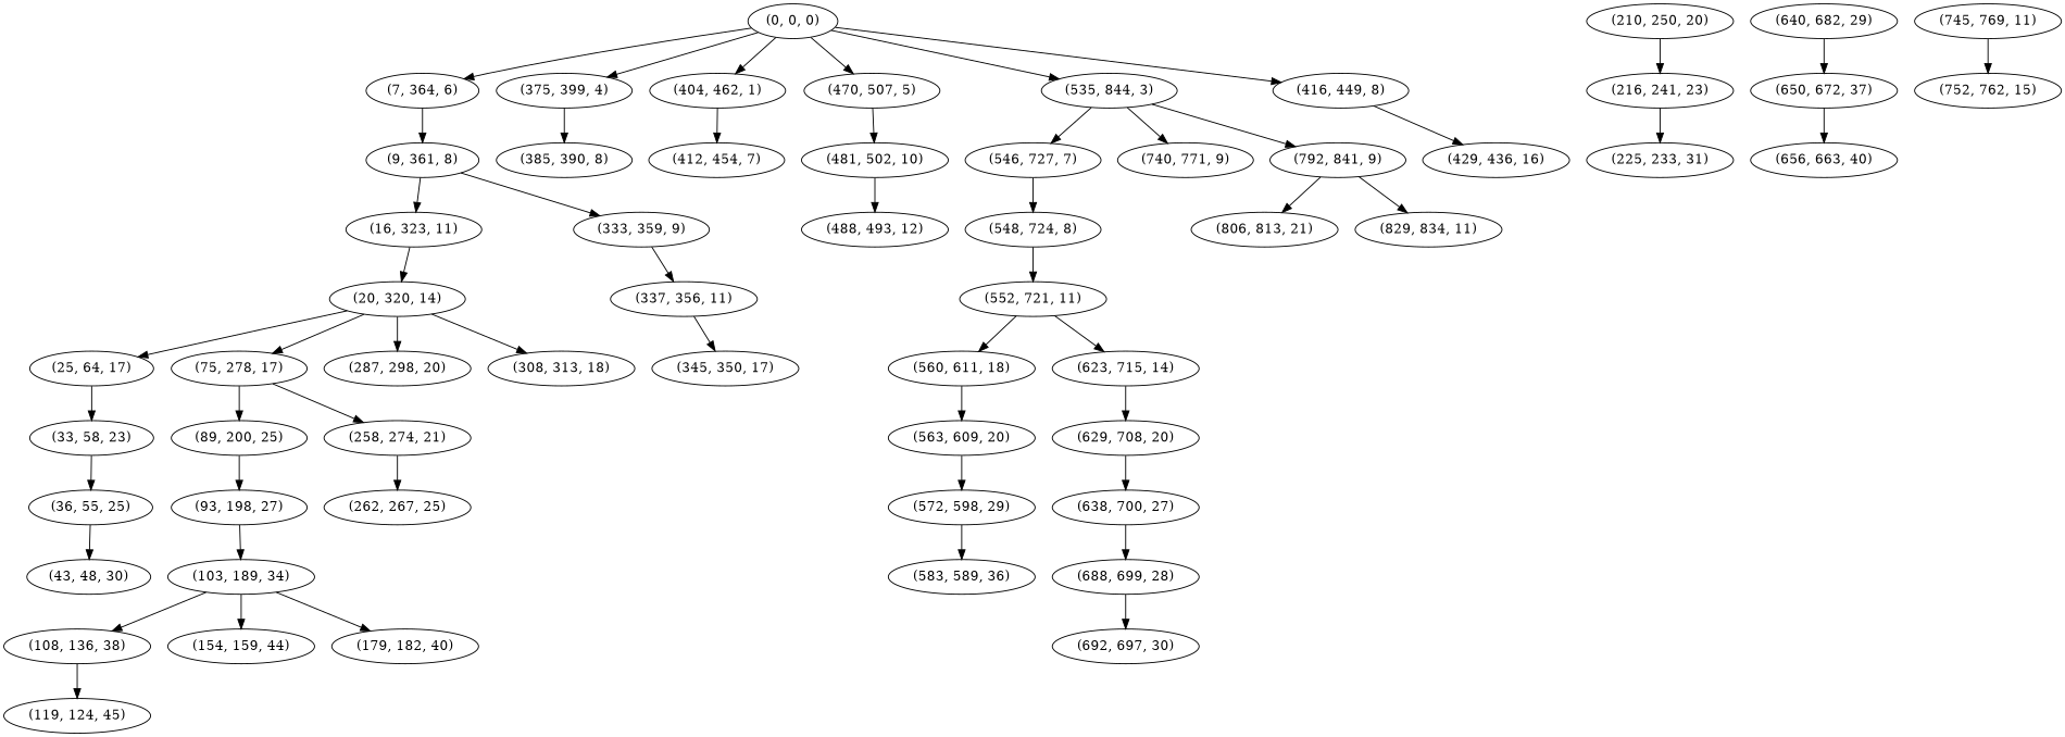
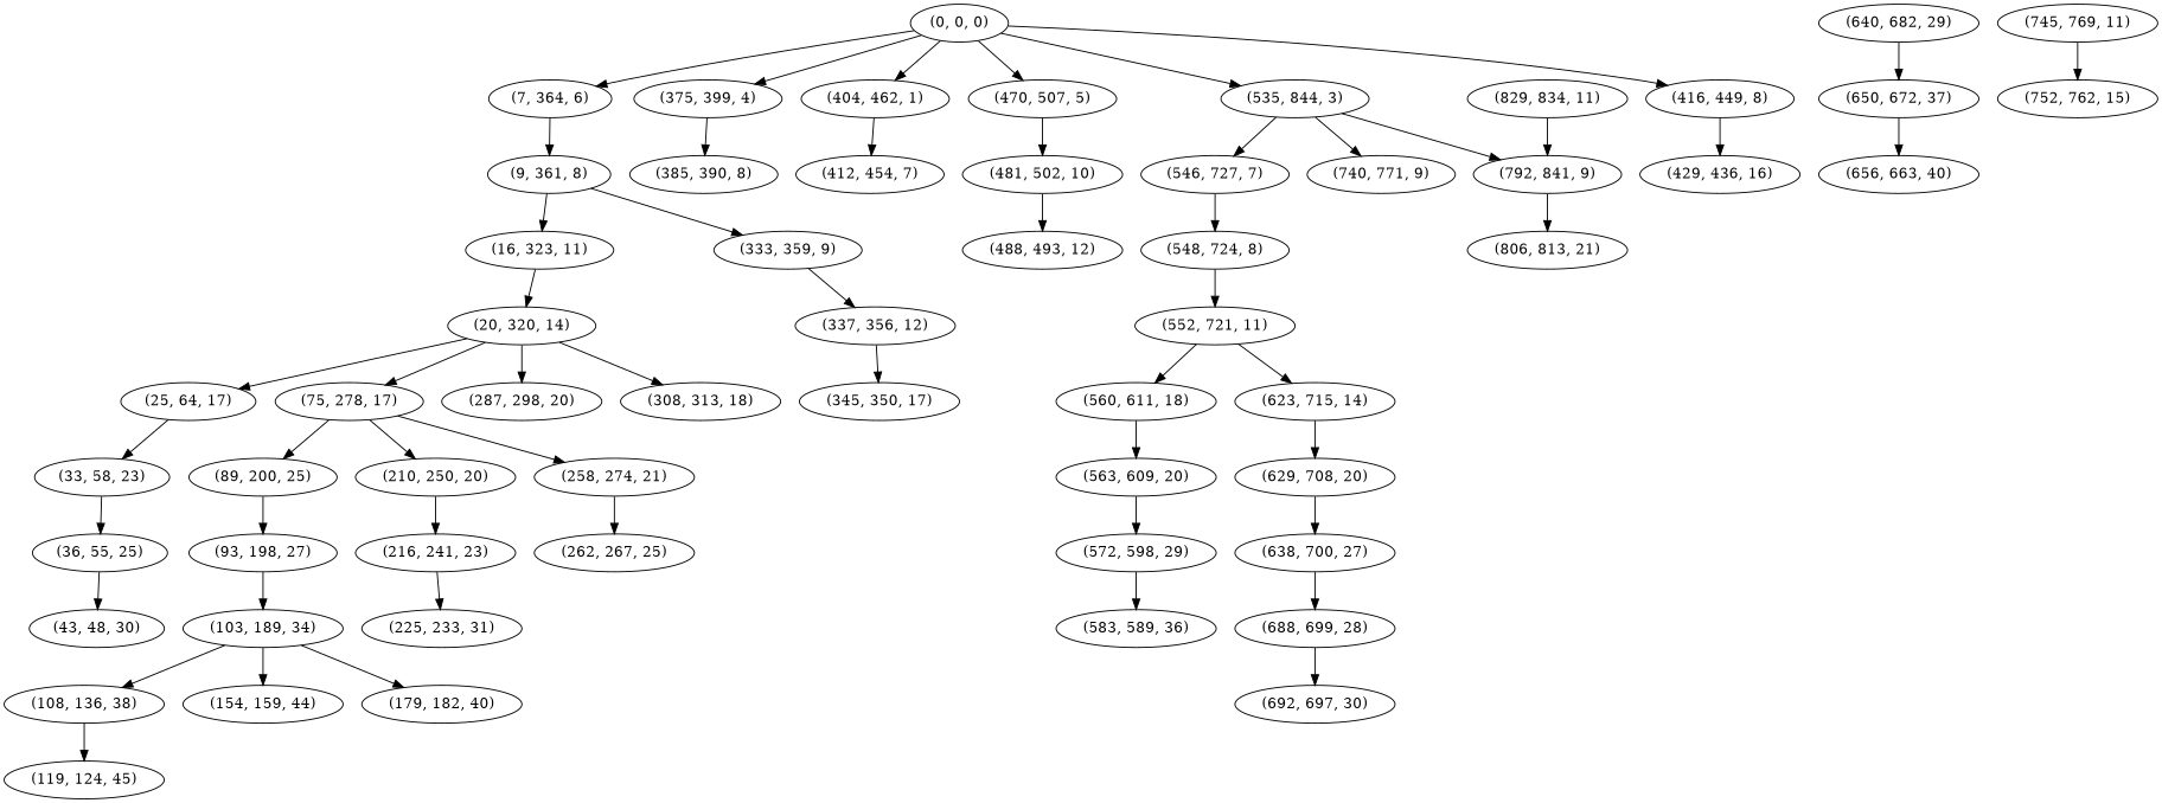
  digraph {
    "(0, 0, 0)"
    "(7, 364, 6)"
    "(375, 399, 4)"
    "(404, 462, 1)"
    "(470, 507, 5)"
    n6 [label="(535, 844, 3)"]
    "(416, 449, 8)"
    "(9, 361, 8)"
    "(385, 390, 8)"
    "(412, 454, 7)"
    "(481, 502, 10)"
    "(546, 727, 7)"
    "(740, 771, 9)"
    "(792, 841, 9)"
    "(16, 323, 11)"
    "(333, 359, 9)"
    "(20, 320, 14)"
-   "(337, 356, 12)" [label="(337, 356, 11)"]
+   "(337, 356, 12)"
    "(25, 64, 17)"
    "(75, 278, 17)"
    "(287, 298, 20)"
    "(308, 313, 18)"
    "(33, 58, 23)"
    "(89, 200, 25)"
    "(210, 250, 20)"
    "(258, 274, 21)"
    "(36, 55, 25)"
    "(43, 48, 30)"
    "(93, 198, 27)"
    "(216, 241, 23)"
    "(262, 267, 25)"
    "(103, 189, 34)"
    "(108, 136, 38)"
    "(154, 159, 44)"
    "(179, 182, 40)"
    "(119, 124, 45)"
    "(225, 233, 31)"
    "(345, 350, 17)"
    "(429, 436, 16)"
    "(488, 493, 12)"
    "(548, 724, 8)"
    "(806, 813, 21)"
    "(829, 834, 11)"
    "(552, 721, 11)"
    "(560, 611, 18)"
    "(623, 715, 14)"
    "(563, 609, 20)"
    "(629, 708, 20)"
    "(572, 598, 29)"
    "(583, 589, 36)"
    "(638, 700, 27)"
    "(688, 699, 28)"
    "(640, 682, 29)"
    "(650, 672, 37)"
    "(692, 697, 30)"
    "(656, 663, 40)"
    "(745, 769, 11)"
    "(752, 762, 15)"
    "(0, 0, 0)" -> "(7, 364, 6)"
    "(0, 0, 0)" -> "(375, 399, 4)"
    "(0, 0, 0)" -> "(404, 462, 1)"
    "(0, 0, 0)" -> "(470, 507, 5)"
    "(0, 0, 0)" -> n6
    "(0, 0, 0)" -> "(416, 449, 8)"
    "(7, 364, 6)" -> "(9, 361, 8)"
    "(375, 399, 4)" -> "(385, 390, 8)"
    "(404, 462, 1)" -> "(412, 454, 7)"
    "(470, 507, 5)" -> "(481, 502, 10)"
    n6 -> "(546, 727, 7)"
    n6 -> "(740, 771, 9)"
    n6 -> "(792, 841, 9)"
    "(416, 449, 8)" -> "(429, 436, 16)"
    "(9, 361, 8)" -> "(16, 323, 11)"
    "(9, 361, 8)" -> "(333, 359, 9)"
    "(481, 502, 10)" -> "(488, 493, 12)"
    "(546, 727, 7)" -> "(548, 724, 8)"
    "(792, 841, 9)" -> "(806, 813, 21)"
-   "(792, 841, 9)" -> "(829, 834, 11)"
+   "(829, 834, 11)" -> "(792, 841, 9)"
    "(16, 323, 11)" -> "(20, 320, 14)"
    "(333, 359, 9)" -> "(337, 356, 12)"
    "(20, 320, 14)" -> "(25, 64, 17)"
    "(20, 320, 14)" -> "(75, 278, 17)"
    "(20, 320, 14)" -> "(287, 298, 20)"
    "(20, 320, 14)" -> "(308, 313, 18)"
    "(337, 356, 12)" -> "(345, 350, 17)"
    "(25, 64, 17)" -> "(33, 58, 23)"
    "(75, 278, 17)" -> "(89, 200, 25)"
+   "(75, 278, 17)" -> "(210, 250, 20)"
    "(75, 278, 17)" -> "(258, 274, 21)"
    "(33, 58, 23)" -> "(36, 55, 25)"
    "(89, 200, 25)" -> "(93, 198, 27)"
    "(210, 250, 20)" -> "(216, 241, 23)"
    "(258, 274, 21)" -> "(262, 267, 25)"
    "(36, 55, 25)" -> "(43, 48, 30)"
    "(93, 198, 27)" -> "(103, 189, 34)"
    "(216, 241, 23)" -> "(225, 233, 31)"
    "(103, 189, 34)" -> "(108, 136, 38)"
    "(103, 189, 34)" -> "(154, 159, 44)"
    "(103, 189, 34)" -> "(179, 182, 40)"
    "(108, 136, 38)" -> "(119, 124, 45)"
    "(548, 724, 8)" -> "(552, 721, 11)"
    "(552, 721, 11)" -> "(560, 611, 18)"
    "(552, 721, 11)" -> "(623, 715, 14)"
    "(560, 611, 18)" -> "(563, 609, 20)"
    "(623, 715, 14)" -> "(629, 708, 20)"
    "(563, 609, 20)" -> "(572, 598, 29)"
    "(629, 708, 20)" -> "(638, 700, 27)"
    "(572, 598, 29)" -> "(583, 589, 36)"
    "(638, 700, 27)" -> "(688, 699, 28)"
    "(688, 699, 28)" -> "(692, 697, 30)"
    "(640, 682, 29)" -> "(650, 672, 37)"
    "(650, 672, 37)" -> "(656, 663, 40)"
    "(745, 769, 11)" -> "(752, 762, 15)"
  }
